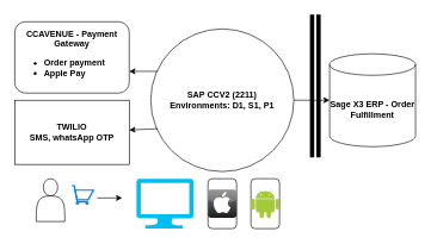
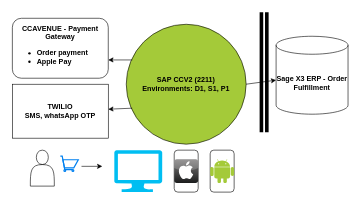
  <mxCell id="0" />
  <mxCell id="1" parent="0" />
- <mxCell id="2" value="&lt;b&gt;SAP CCV2 (2211)&lt;br&gt;Environments: D1, S1, P1&lt;/b&gt;" style="ellipse;whiteSpace=wrap;html=1;aspect=fixed;" vertex="1" parent="1"><mxGeometry x="210" y="40" width="200" height="200" as="geometry" /></mxCell>
+ <mxCell id="2" value="&lt;b&gt;SAP CCV2 (2211)&lt;br&gt;Environments: D1, S1, P1&lt;/b&gt;" style="ellipse;whiteSpace=wrap;html=1;aspect=fixed;fillColor=#a4ca39;" vertex="1" parent="1"><mxGeometry x="210" y="40" width="200" height="200" as="geometry" /></mxCell>
  <mxCell id="3" value="&lt;b&gt;CCAVENUE - Payment Gateway&lt;br&gt;&lt;ul&gt;&lt;li style=&quot;text-align: left;&quot;&gt;&lt;b style=&quot;background-color: initial;&quot;&gt;Order payment&lt;/b&gt;&lt;/li&gt;&lt;li style=&quot;text-align: left;&quot;&gt;&lt;b style=&quot;background-color: initial;&quot;&gt;Apple Pay&lt;/b&gt;&lt;/li&gt;&lt;/ul&gt;&lt;/b&gt;" style="rounded=1;whiteSpace=wrap;html=1;" vertex="1" parent="1"><mxGeometry x="20" y="30" width="160" height="100" as="geometry" /></mxCell>
  <mxCell id="4" value="" style="rounded=1;whiteSpace=wrap;html=1;" vertex="1" parent="1"><mxGeometry x="290" y="250" width="40" height="70" as="geometry" /></mxCell>
  <mxCell id="5" value="&lt;b&gt;TWILIO&lt;br&gt;SMS, whatsApp OTP&lt;/b&gt;" style="whiteSpace=wrap;html=1;rounded=0;" vertex="1" parent="1"><mxGeometry x="20" y="140" width="160" height="90" as="geometry" /></mxCell>
- <mxCell id="6" value="&lt;b&gt;Sage X3 ERP - Order Fulfillment&lt;/b&gt;" style="shape=cylinder3;whiteSpace=wrap;html=1;boundedLbl=1;backgroundOutline=1;size=15;" vertex="1" parent="1"><mxGeometry x="460" y="75" width="120" height="130" as="geometry" /></mxCell>
+ <mxCell id="6" value="&lt;b&gt;Sage X3 ERP - Order Fulfillment&lt;/b&gt;" style="shape=cylinder3;whiteSpace=wrap;html=1;boundedLbl=1;backgroundOutline=1;size=15;" vertex="1" parent="1"><mxGeometry x="460" y="60" width="120" height="130" as="geometry" /></mxCell>
  <mxCell id="7" value="" style="rounded=1;whiteSpace=wrap;html=1;" vertex="1" parent="1"><mxGeometry x="350" y="250" width="40" height="70" as="geometry" /></mxCell>
  <mxCell id="8" value="" style="verticalLabelPosition=bottom;html=1;verticalAlign=top;align=center;strokeColor=none;fillColor=#00BEF2;shape=mxgraph.azure.computer;pointerEvents=1;" vertex="1" parent="1"><mxGeometry x="190" y="250" width="80" height="70" as="geometry" /></mxCell>
  <mxCell id="9" value="" style="dashed=0;outlineConnect=0;html=1;align=center;labelPosition=center;verticalLabelPosition=bottom;verticalAlign=top;shape=mxgraph.webicons.apple;fillColor=#807E7E;gradientColor=#1B1C1C" vertex="1" parent="1"><mxGeometry x="290" y="265" width="40" height="40" as="geometry" /></mxCell>
  <mxCell id="10" value="" style="dashed=0;outlineConnect=0;html=1;align=center;labelPosition=center;verticalLabelPosition=bottom;verticalAlign=top;shape=mxgraph.weblogos.android;fillColor=#A4CA39;strokeColor=none" vertex="1" parent="1"><mxGeometry x="350" y="265" width="40" height="40" as="geometry" /></mxCell>
  <mxCell id="11" value="" style="shape=link;html=1;rounded=0;shadow=0;strokeColor=default;strokeWidth=6;" edge="1" parent="1"><mxGeometry width="100" relative="1" as="geometry"><mxPoint x="440" y="20" as="sourcePoint" /><mxPoint x="440" y="220" as="targetPoint" /></mxGeometry></mxCell>
  <mxCell id="12" value="" style="endArrow=classic;html=1;rounded=0;" edge="1" parent="1" target="5"><mxGeometry width="50" height="50" relative="1" as="geometry"><mxPoint x="220" y="180" as="sourcePoint" /><mxPoint x="370" y="150" as="targetPoint" /></mxGeometry></mxCell>
  <mxCell id="13" value="" style="endArrow=classic;html=1;rounded=0;" edge="1" parent="1"><mxGeometry width="50" height="50" relative="1" as="geometry"><mxPoint x="220" y="99.5" as="sourcePoint" /><mxPoint x="180" y="99.5" as="targetPoint" /></mxGeometry></mxCell>
  <mxCell id="14" value="" style="endArrow=classic;html=1;rounded=0;exitX=1;exitY=0.5;exitDx=0;exitDy=0;" edge="1" parent="1" source="2" target="6"><mxGeometry width="50" height="50" relative="1" as="geometry"><mxPoint x="240" y="119.5" as="sourcePoint" /><mxPoint x="200" y="119.5" as="targetPoint" /></mxGeometry></mxCell>
  <mxCell id="15" value="" style="html=1;verticalLabelPosition=bottom;align=center;labelBackgroundColor=#ffffff;verticalAlign=top;strokeWidth=2;strokeColor=#0080F0;shadow=0;dashed=0;shape=mxgraph.ios7.icons.shopping_cart;" vertex="1" parent="1"><mxGeometry x="100" y="260" width="30" height="25.5" as="geometry" /></mxCell>
  <mxCell id="16" value="" style="shape=actor;whiteSpace=wrap;html=1;" vertex="1" parent="1"><mxGeometry x="50" y="250" width="40" height="60" as="geometry" /></mxCell>
  <mxCell id="17" value="" style="endArrow=classic;html=1;rounded=0;exitX=1.178;exitY=0.667;exitDx=0;exitDy=0;exitPerimeter=0;" edge="1" parent="1" source="15"><mxGeometry width="50" height="50" relative="1" as="geometry"><mxPoint x="140" y="270" as="sourcePoint" /><mxPoint x="170" y="277" as="targetPoint" /></mxGeometry></mxCell>
